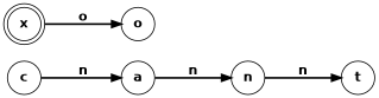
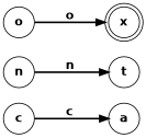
  digraph {
    rankdir=LR
    ranksep=1
    node [fontname="Helvetica-Bold" shape=circle]
    edge [fontname="Helvetica-Bold" style=bold]
    c
    a
    n
    t
    x [peripheries=2]
    o
-   c -> a [label=n]
-   a -> n [label=n]
+   c -> a [label=c]
    n -> t [label=n]
-   x -> o [label=o]
+   o -> x [label=o]
  }
